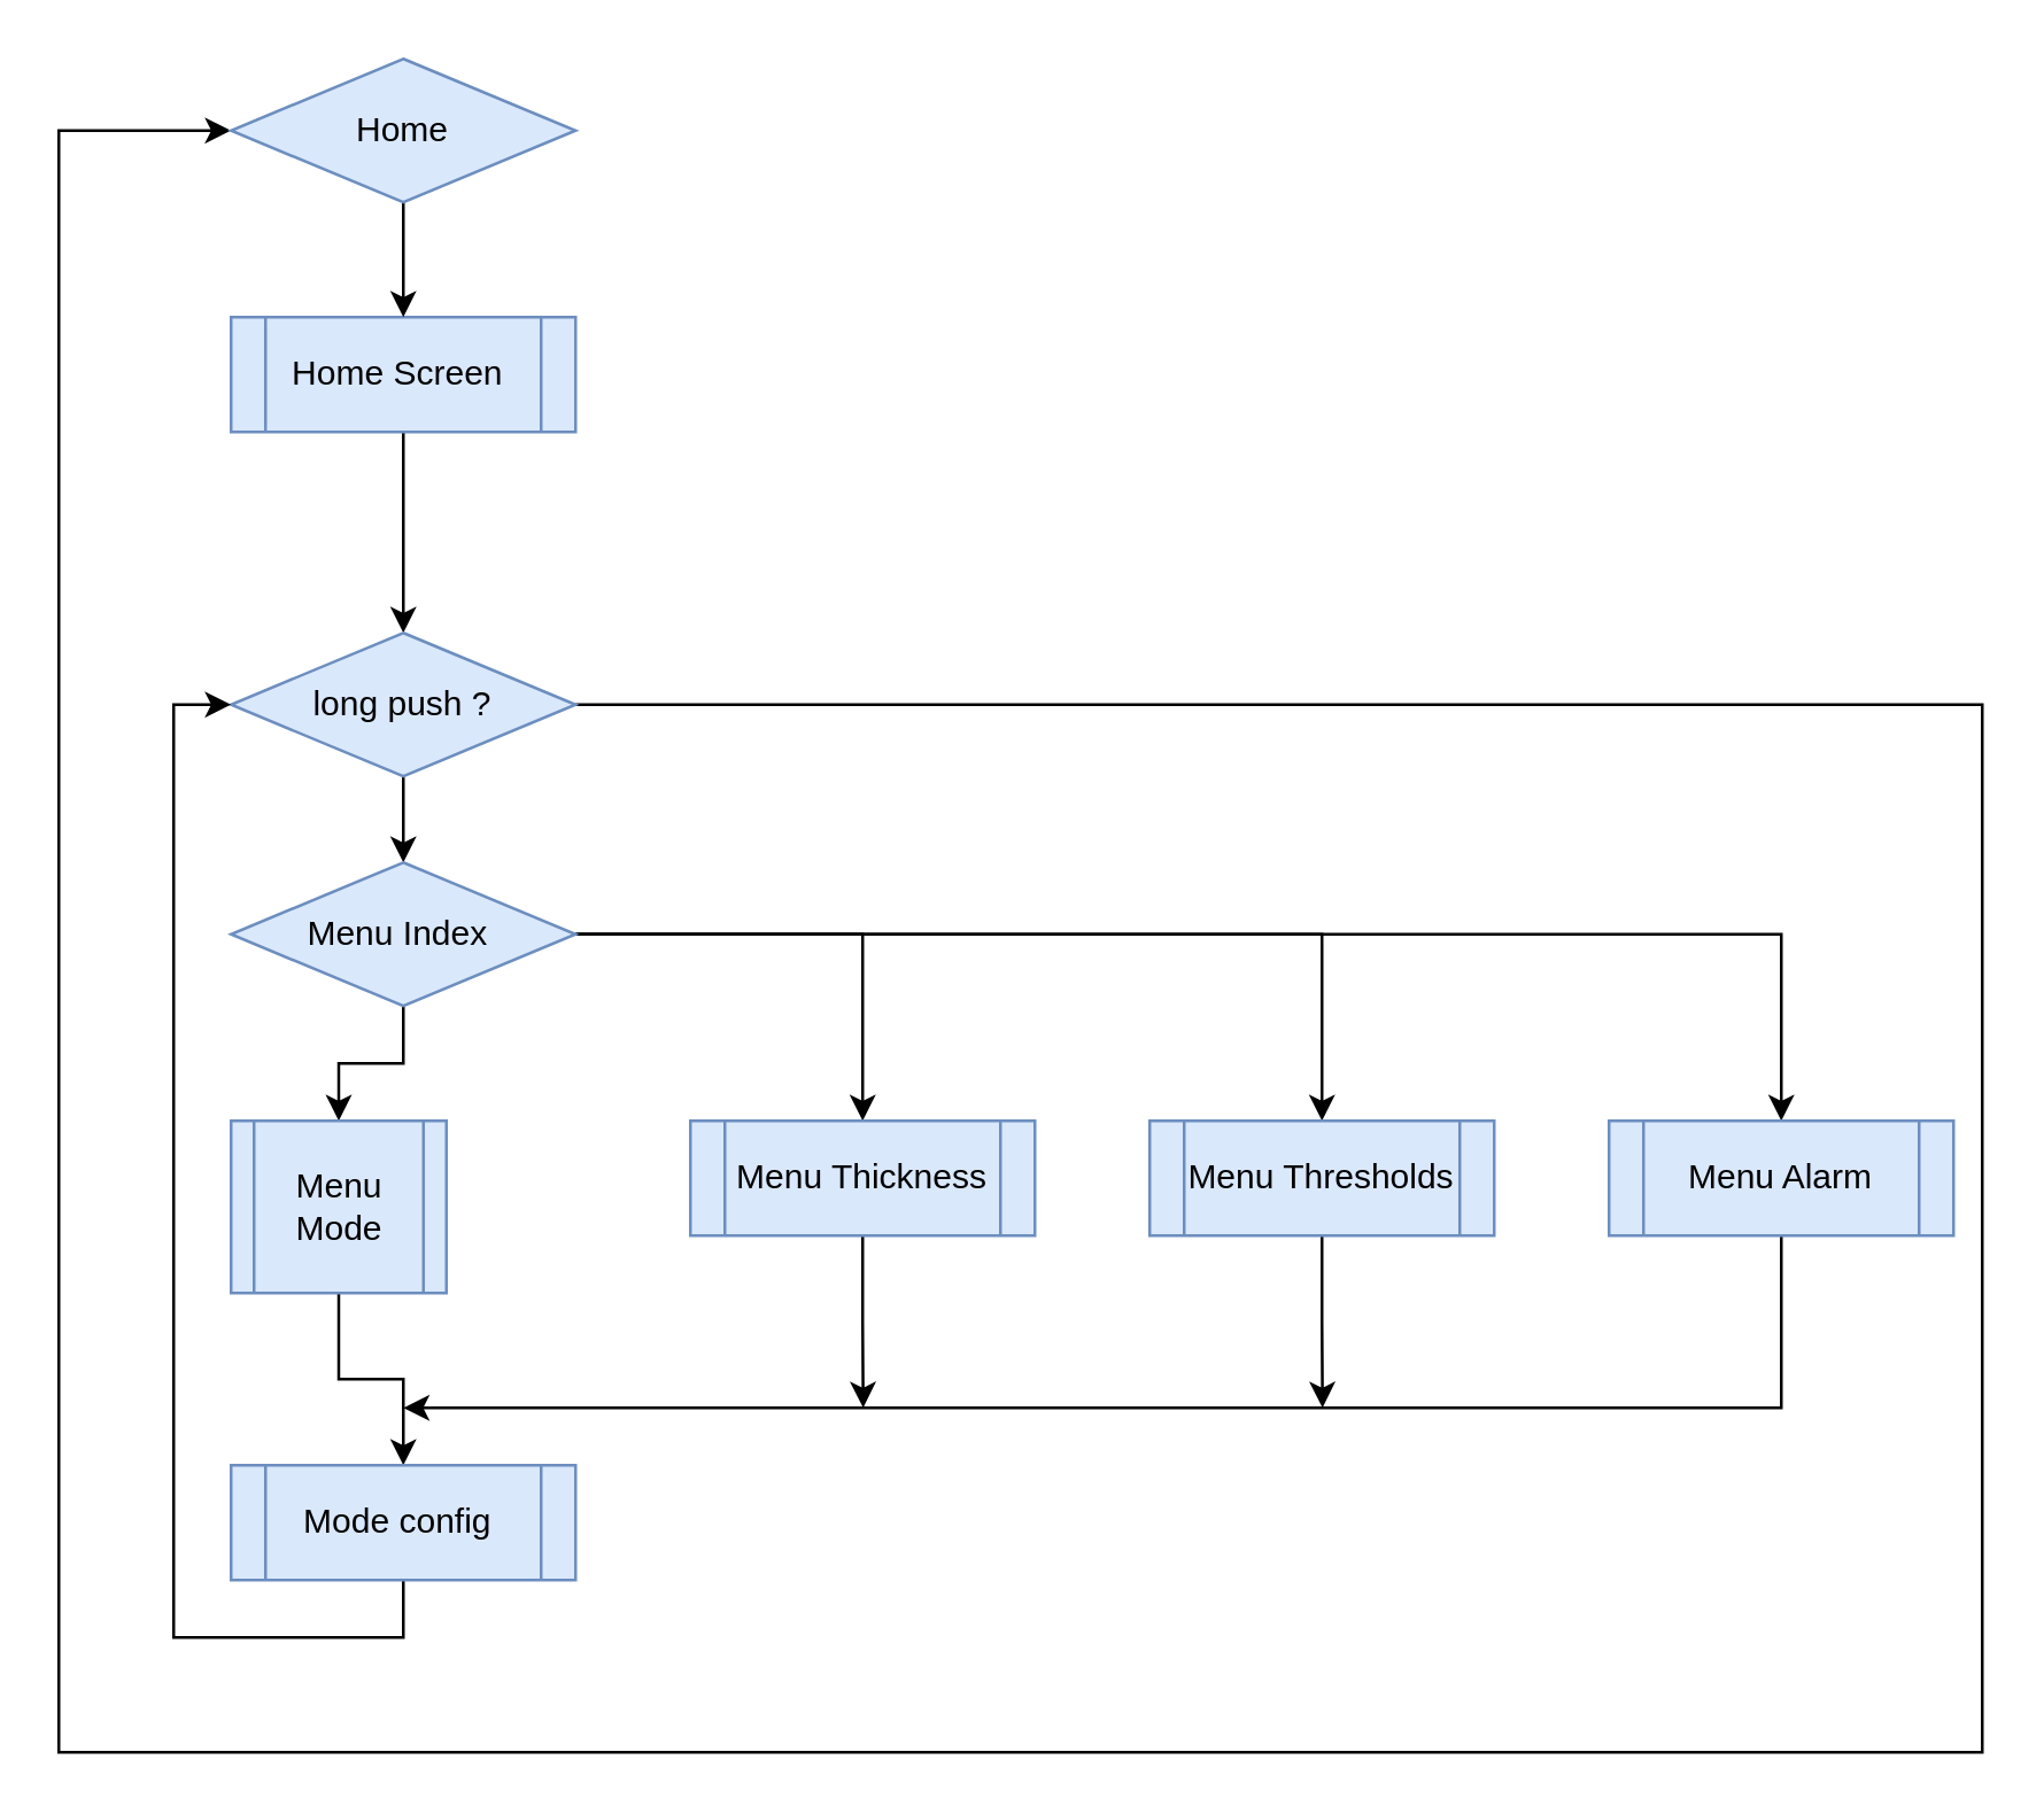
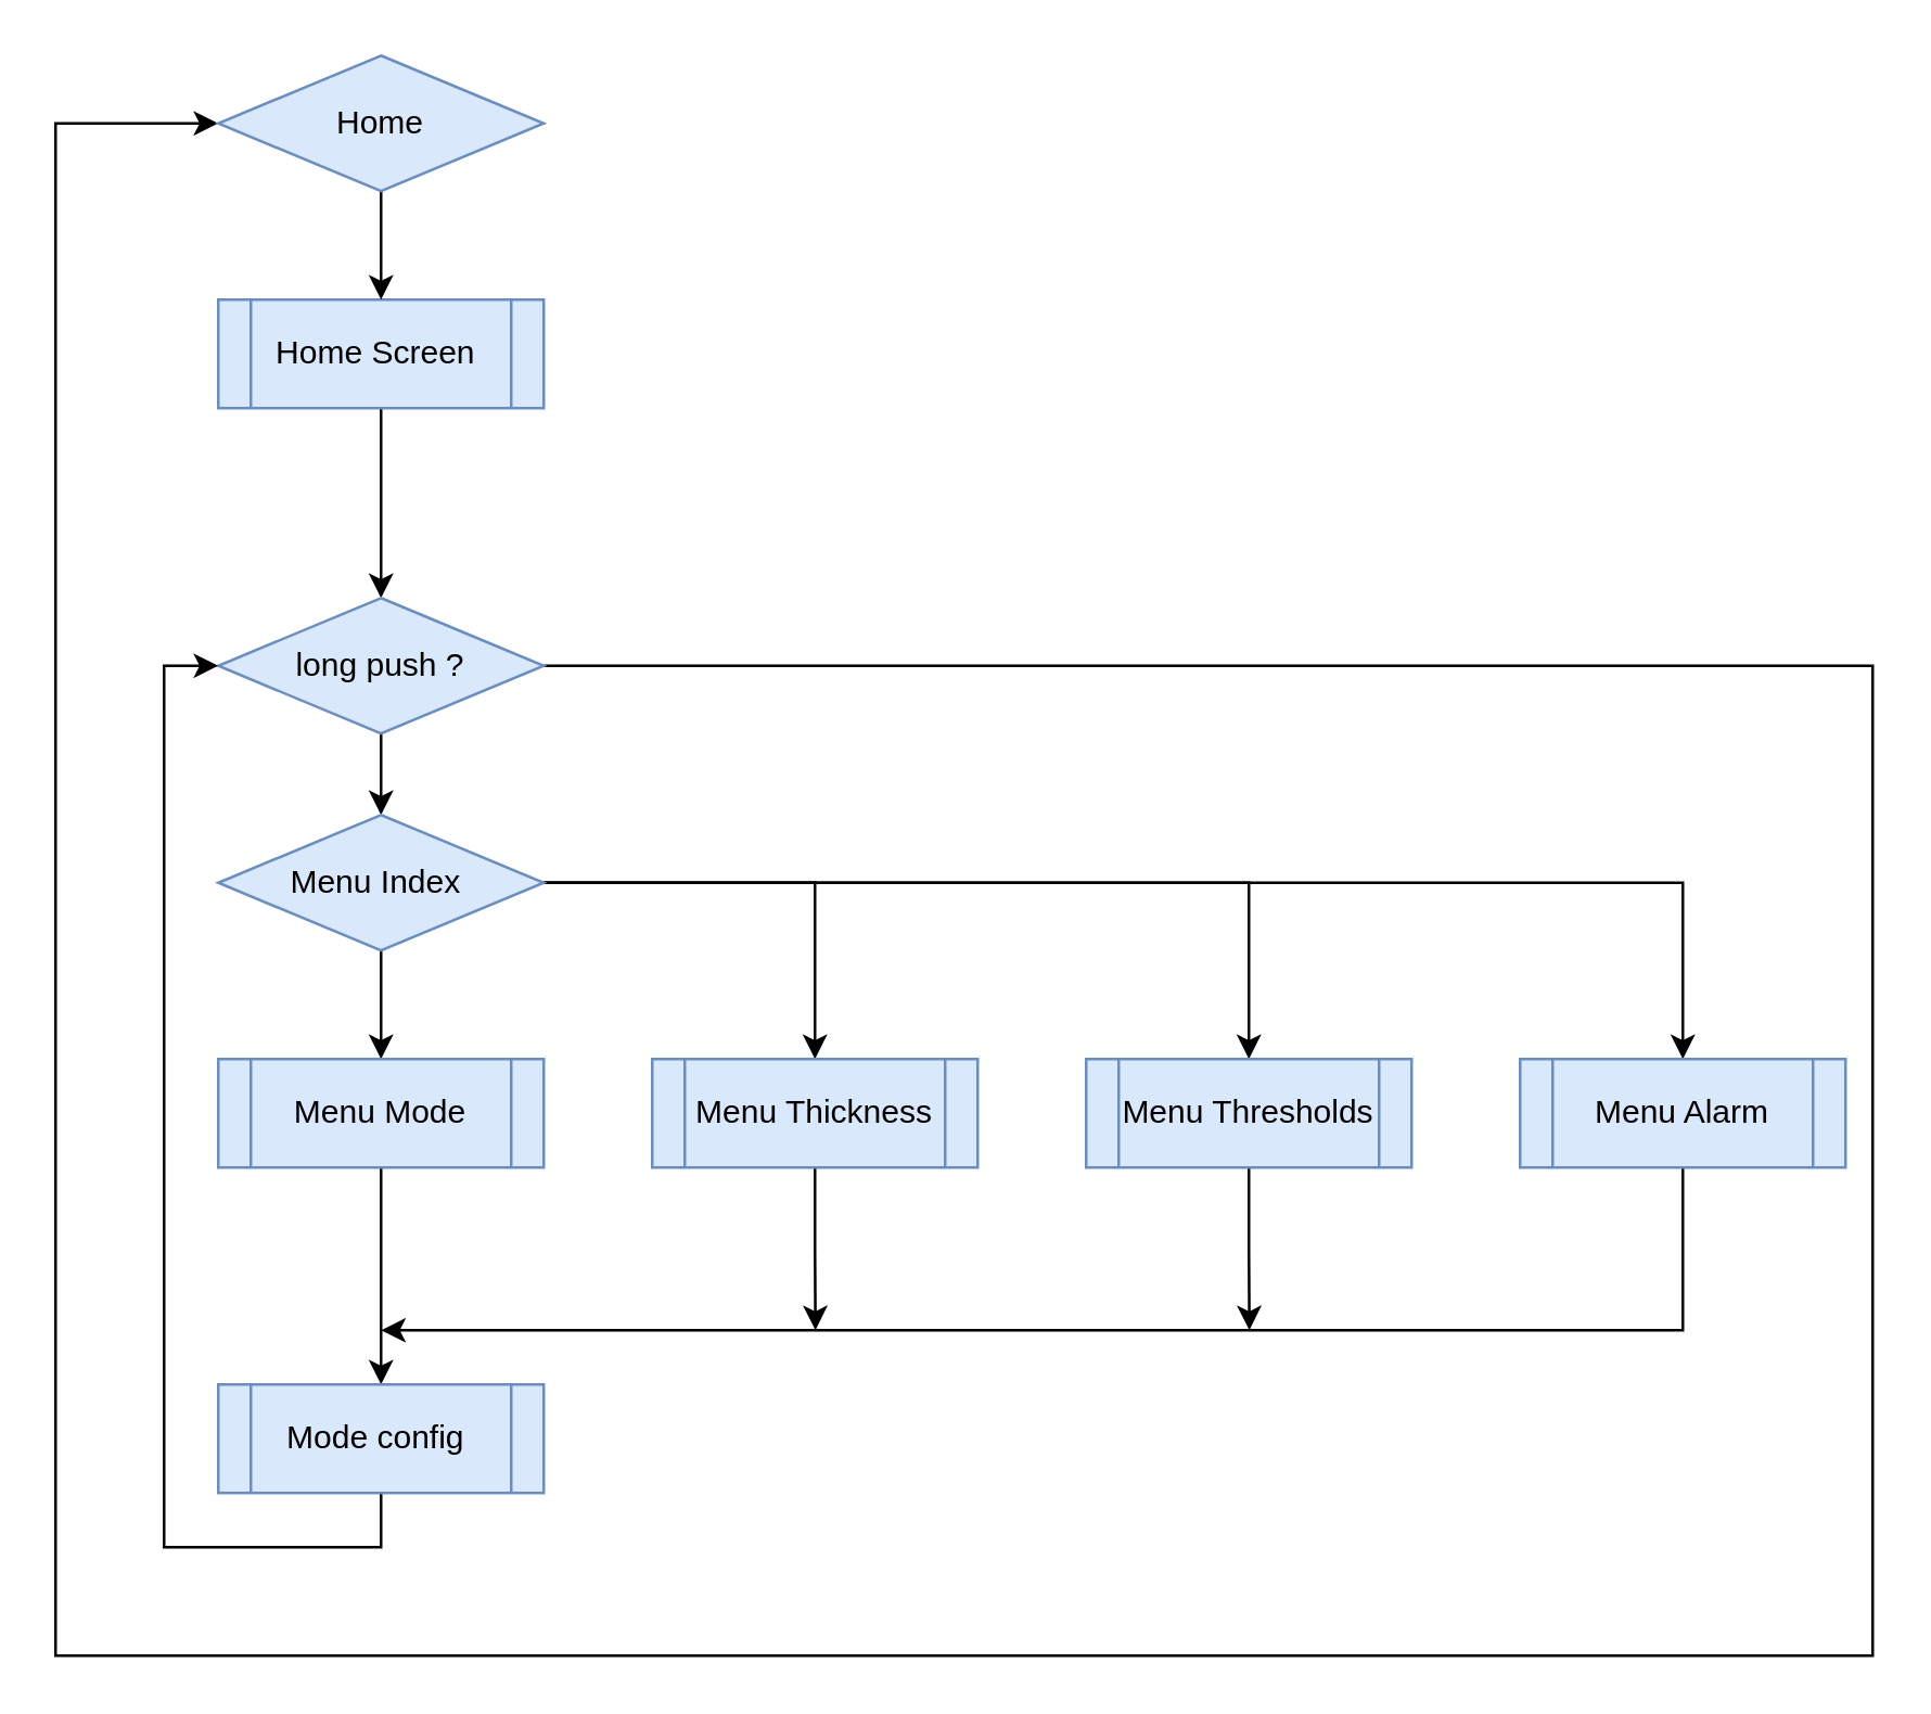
  <mxCell id="0" />
  <mxCell id="1" parent="0" />
  <mxCell id="2" value="" style="edgeStyle=orthogonalEdgeStyle;rounded=0;orthogonalLoop=1;jettySize=auto;html=1;" edge="1" parent="1" source="3" target="6"><mxGeometry relative="1" as="geometry" /></mxCell>
  <mxCell id="3" value="Home Screen&amp;nbsp;" style="shape=process;whiteSpace=wrap;html=1;backgroundOutline=1;fillColor=#dae8fc;strokeColor=#6c8ebf;" vertex="1" parent="1"><mxGeometry x="80" y="110" width="120" height="40" as="geometry" /></mxCell>
  <mxCell id="4" style="edgeStyle=orthogonalEdgeStyle;rounded=0;orthogonalLoop=1;jettySize=auto;html=1;exitX=0.5;exitY=1;exitDx=0;exitDy=0;entryX=0.5;entryY=0;entryDx=0;entryDy=0;" edge="1" parent="1" source="6" target="13"><mxGeometry relative="1" as="geometry" /></mxCell>
  <mxCell id="5" style="edgeStyle=orthogonalEdgeStyle;rounded=0;orthogonalLoop=1;jettySize=auto;html=1;exitX=1;exitY=0.5;exitDx=0;exitDy=0;entryX=0;entryY=0.5;entryDx=0;entryDy=0;" edge="1" parent="1" source="6" target="8"><mxGeometry relative="1" as="geometry"><mxPoint x="20" y="245" as="targetPoint" /><Array as="points"><mxPoint x="690" y="245" /><mxPoint x="690" y="610" /><mxPoint x="20" y="610" /><mxPoint x="20" y="45" /></Array></mxGeometry></mxCell>
  <mxCell id="6" value="long push ?" style="rhombus;whiteSpace=wrap;html=1;strokeColor=#6c8ebf;fillColor=#dae8fc;" vertex="1" parent="1"><mxGeometry x="80" y="220" width="120" height="50" as="geometry" /></mxCell>
  <mxCell id="7" style="edgeStyle=orthogonalEdgeStyle;rounded=0;orthogonalLoop=1;jettySize=auto;html=1;exitX=0.5;exitY=1;exitDx=0;exitDy=0;entryX=0.5;entryY=0;entryDx=0;entryDy=0;" edge="1" parent="1" source="8" target="3"><mxGeometry relative="1" as="geometry" /></mxCell>
  <mxCell id="8" value="Home" style="rhombus;whiteSpace=wrap;html=1;strokeColor=#6c8ebf;fillColor=#dae8fc;" vertex="1" parent="1"><mxGeometry x="80" y="20" width="120" height="50" as="geometry" /></mxCell>
  <mxCell id="9" style="edgeStyle=orthogonalEdgeStyle;rounded=0;orthogonalLoop=1;jettySize=auto;html=1;exitX=0.5;exitY=1;exitDx=0;exitDy=0;entryX=0.5;entryY=0;entryDx=0;entryDy=0;" edge="1" parent="1" source="13" target="15"><mxGeometry relative="1" as="geometry" /></mxCell>
  <mxCell id="10" style="edgeStyle=orthogonalEdgeStyle;rounded=0;orthogonalLoop=1;jettySize=auto;html=1;exitX=1;exitY=0.5;exitDx=0;exitDy=0;entryX=0.5;entryY=0;entryDx=0;entryDy=0;" edge="1" parent="1" source="13" target="21"><mxGeometry relative="1" as="geometry" /></mxCell>
  <mxCell id="11" style="edgeStyle=orthogonalEdgeStyle;rounded=0;orthogonalLoop=1;jettySize=auto;html=1;exitX=1;exitY=0.5;exitDx=0;exitDy=0;entryX=0.5;entryY=0;entryDx=0;entryDy=0;" edge="1" parent="1" source="13" target="19"><mxGeometry relative="1" as="geometry" /></mxCell>
  <mxCell id="12" style="edgeStyle=orthogonalEdgeStyle;rounded=0;orthogonalLoop=1;jettySize=auto;html=1;exitX=1;exitY=0.5;exitDx=0;exitDy=0;entryX=0.5;entryY=0;entryDx=0;entryDy=0;" edge="1" parent="1" source="13" target="17"><mxGeometry relative="1" as="geometry" /></mxCell>
  <mxCell id="13" value="Menu Index&amp;nbsp;" style="rhombus;whiteSpace=wrap;html=1;strokeColor=#6c8ebf;fillColor=#dae8fc;" vertex="1" parent="1"><mxGeometry x="80" y="300" width="120" height="50" as="geometry" /></mxCell>
  <mxCell id="14" style="edgeStyle=orthogonalEdgeStyle;rounded=0;orthogonalLoop=1;jettySize=auto;html=1;exitX=0.5;exitY=1;exitDx=0;exitDy=0;entryX=0.5;entryY=0;entryDx=0;entryDy=0;" edge="1" parent="1" source="15" target="23"><mxGeometry relative="1" as="geometry" /></mxCell>
- <mxCell id="15" value="Menu Mode" style="shape=process;whiteSpace=wrap;html=1;backgroundOutline=1;fillColor=#dae8fc;strokeColor=#6c8ebf;" vertex="1" parent="1"><mxGeometry x="80" y="390" width="75" height="60" as="geometry" /></mxCell>
+ <mxCell id="15" value="Menu Mode" style="shape=process;whiteSpace=wrap;html=1;backgroundOutline=1;fillColor=#dae8fc;strokeColor=#6c8ebf;" vertex="1" parent="1"><mxGeometry x="80" y="390" width="120" height="40" as="geometry" /></mxCell>
  <mxCell id="16" style="edgeStyle=orthogonalEdgeStyle;rounded=0;orthogonalLoop=1;jettySize=auto;html=1;exitX=0.5;exitY=1;exitDx=0;exitDy=0;" edge="1" parent="1" source="17"><mxGeometry relative="1" as="geometry"><mxPoint x="300.172" y="490" as="targetPoint" /></mxGeometry></mxCell>
  <mxCell id="17" value="Menu Thickness" style="shape=process;whiteSpace=wrap;html=1;backgroundOutline=1;fillColor=#dae8fc;strokeColor=#6c8ebf;" vertex="1" parent="1"><mxGeometry x="240" y="390" width="120" height="40" as="geometry" /></mxCell>
  <mxCell id="18" style="edgeStyle=orthogonalEdgeStyle;rounded=0;orthogonalLoop=1;jettySize=auto;html=1;exitX=0.5;exitY=1;exitDx=0;exitDy=0;" edge="1" parent="1" source="19"><mxGeometry relative="1" as="geometry"><mxPoint x="460.172" y="490" as="targetPoint" /></mxGeometry></mxCell>
  <mxCell id="19" value="Menu Thresholds" style="shape=process;whiteSpace=wrap;html=1;backgroundOutline=1;fillColor=#dae8fc;strokeColor=#6c8ebf;" vertex="1" parent="1"><mxGeometry x="400" y="390" width="120" height="40" as="geometry" /></mxCell>
  <mxCell id="20" style="edgeStyle=orthogonalEdgeStyle;rounded=0;orthogonalLoop=1;jettySize=auto;html=1;exitX=0.5;exitY=1;exitDx=0;exitDy=0;" edge="1" parent="1" source="21"><mxGeometry relative="1" as="geometry"><mxPoint x="140" y="490" as="targetPoint" /><Array as="points"><mxPoint x="620" y="490" /></Array></mxGeometry></mxCell>
  <mxCell id="21" value="Menu Alarm" style="shape=process;whiteSpace=wrap;html=1;backgroundOutline=1;fillColor=#dae8fc;strokeColor=#6c8ebf;" vertex="1" parent="1"><mxGeometry x="560" y="390" width="120" height="40" as="geometry" /></mxCell>
  <mxCell id="22" style="edgeStyle=orthogonalEdgeStyle;rounded=0;orthogonalLoop=1;jettySize=auto;html=1;exitX=0.5;exitY=1;exitDx=0;exitDy=0;entryX=0;entryY=0.5;entryDx=0;entryDy=0;" edge="1" parent="1" source="23" target="6"><mxGeometry relative="1" as="geometry" /></mxCell>
  <mxCell id="23" value="Mode config&amp;nbsp;" style="shape=process;whiteSpace=wrap;html=1;backgroundOutline=1;fillColor=#dae8fc;strokeColor=#6c8ebf;" vertex="1" parent="1"><mxGeometry x="80" y="510" width="120" height="40" as="geometry" /></mxCell>
